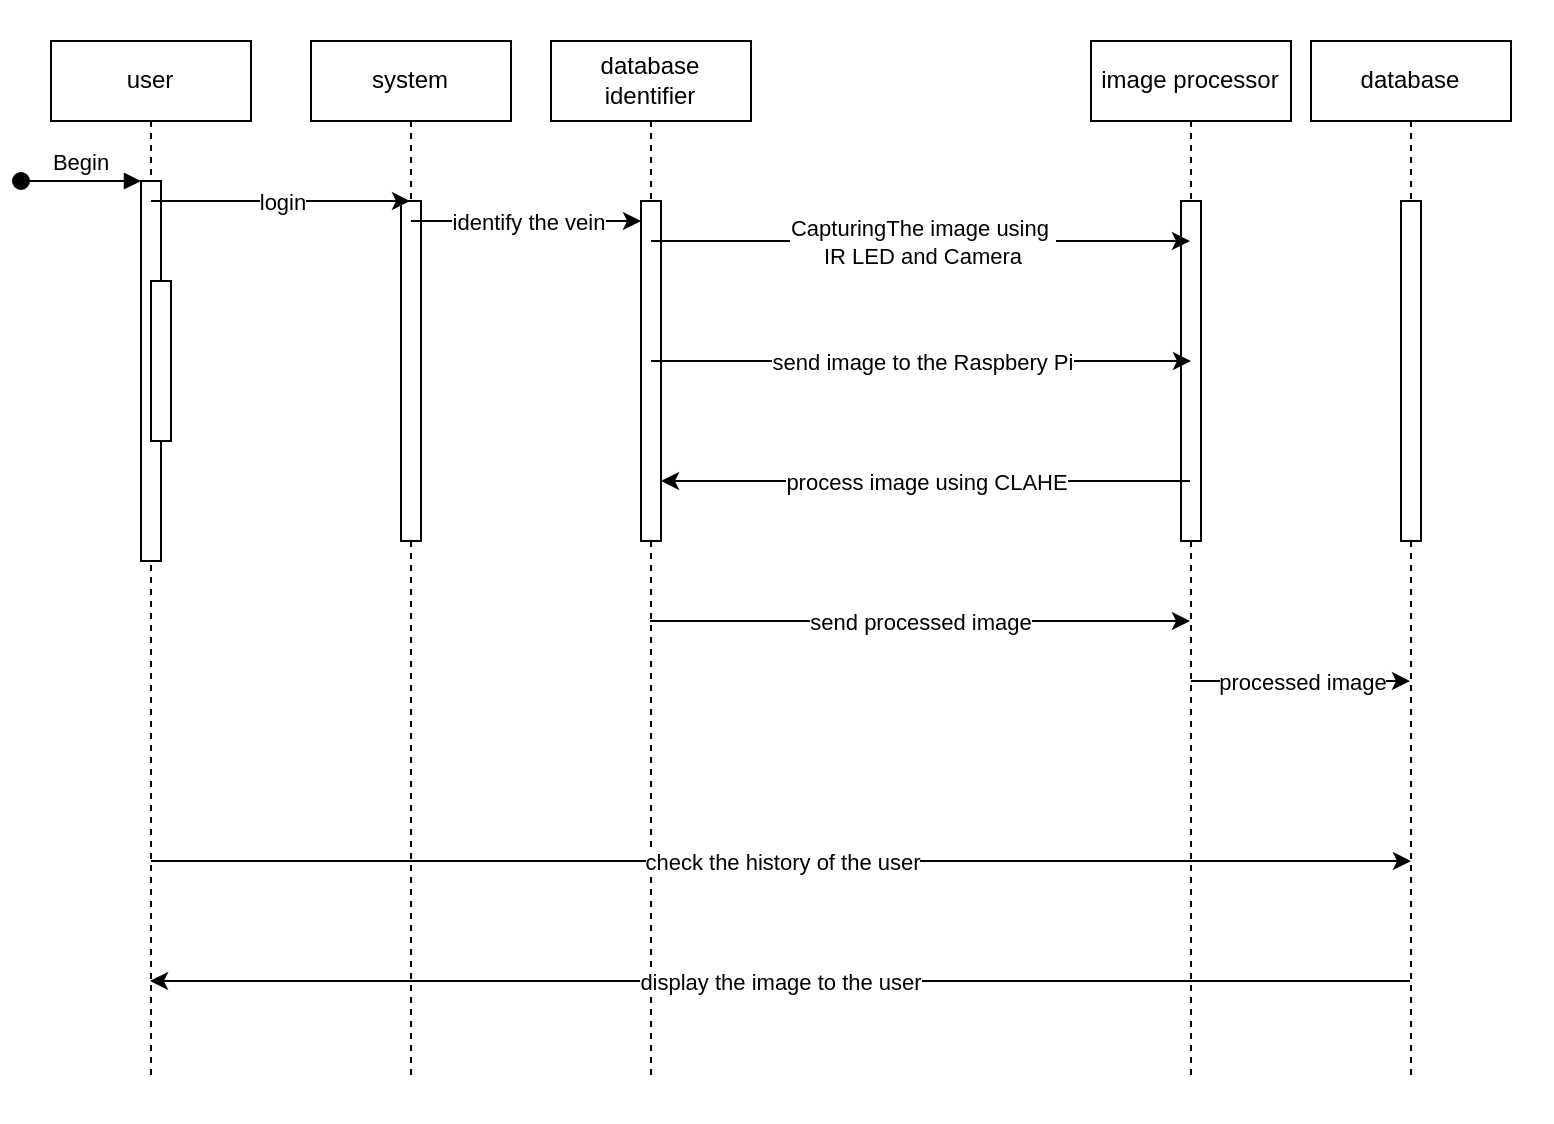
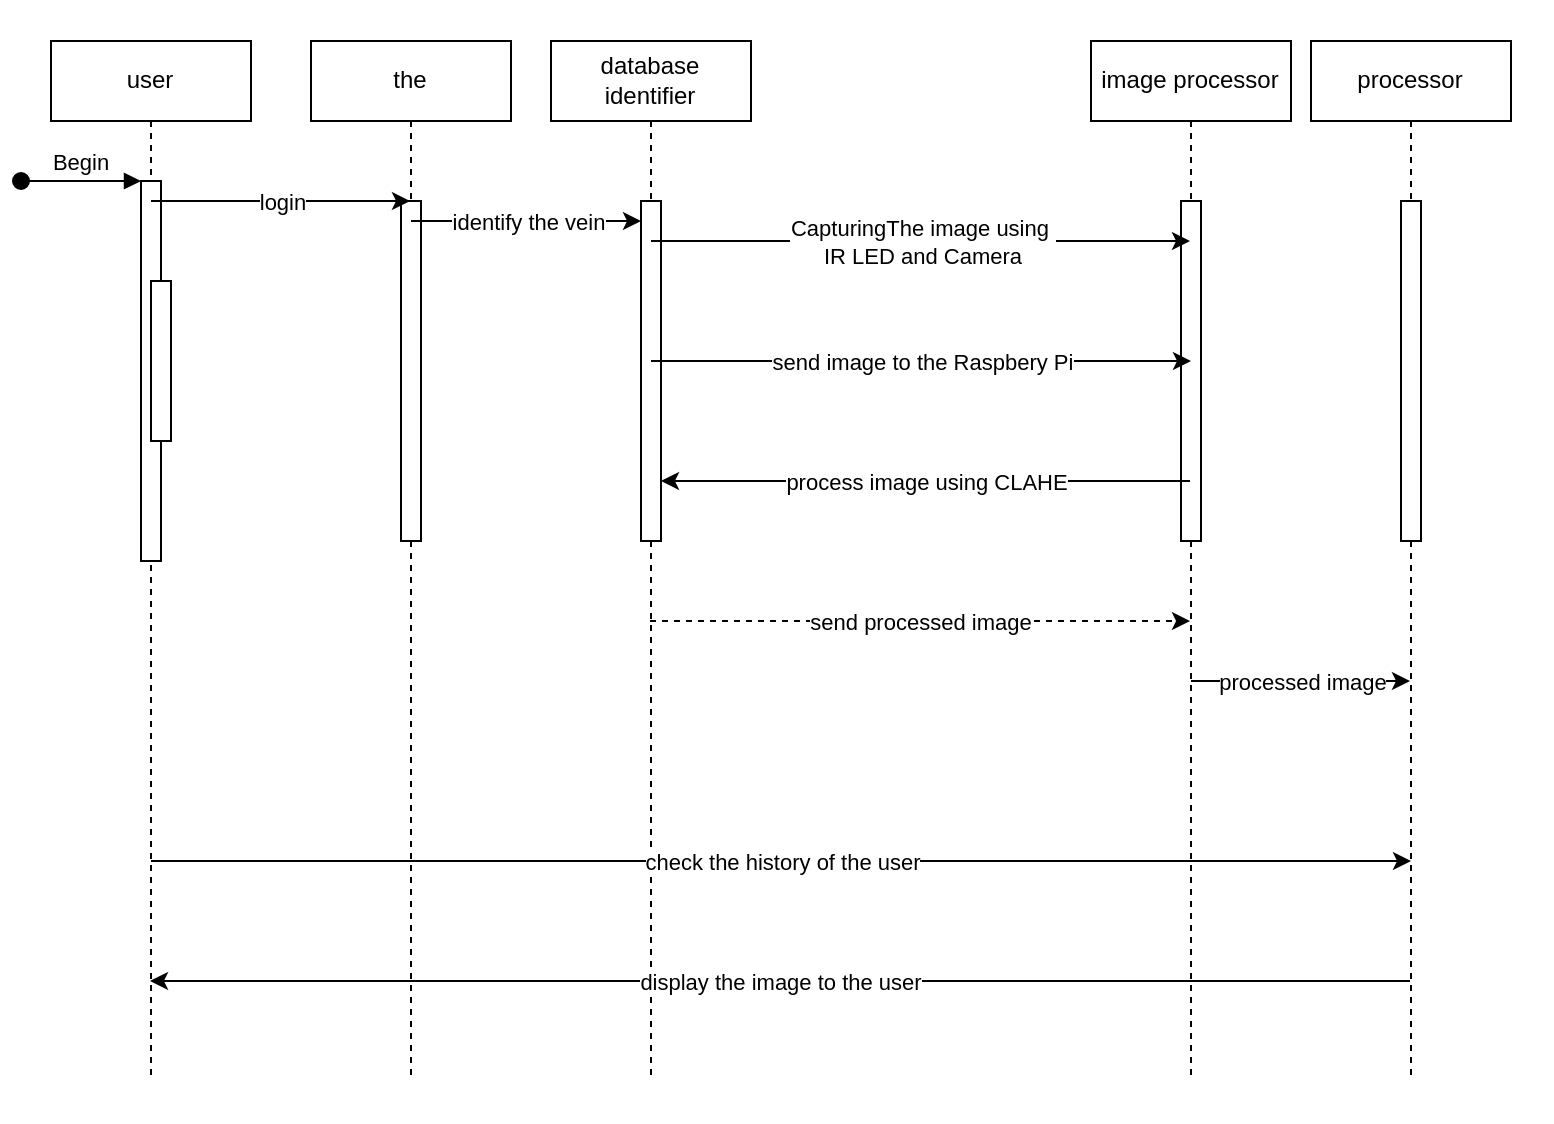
  <mxCell id="0" />
  <mxCell id="1" parent="0" />
  <mxCell id="2" value="user" style="shape=umlLifeline;perimeter=lifelinePerimeter;whiteSpace=wrap;html=1;container=0;dropTarget=0;collapsible=0;recursiveResize=0;outlineConnect=0;portConstraint=eastwest;newEdgeStyle={&quot;edgeStyle&quot;:&quot;elbowEdgeStyle&quot;,&quot;elbow&quot;:&quot;vertical&quot;,&quot;curved&quot;:0,&quot;rounded&quot;:0};" parent="1" vertex="1"><mxGeometry x="20" y="20" width="100" height="520" as="geometry" /></mxCell>
  <mxCell id="3" value="" style="html=1;points=[];perimeter=orthogonalPerimeter;outlineConnect=0;targetShapes=umlLifeline;portConstraint=eastwest;newEdgeStyle={&quot;edgeStyle&quot;:&quot;elbowEdgeStyle&quot;,&quot;elbow&quot;:&quot;vertical&quot;,&quot;curved&quot;:0,&quot;rounded&quot;:0};" parent="2" vertex="1"><mxGeometry x="45" y="70" width="10" height="190" as="geometry" /></mxCell>
  <mxCell id="4" value="Begin" style="html=1;verticalAlign=bottom;startArrow=oval;endArrow=block;startSize=8;edgeStyle=elbowEdgeStyle;elbow=vertical;curved=0;rounded=0;" parent="2" target="3" edge="1"><mxGeometry relative="1" as="geometry"><mxPoint x="-15" y="70" as="sourcePoint" /></mxGeometry></mxCell>
  <mxCell id="5" value="" style="html=1;points=[];perimeter=orthogonalPerimeter;outlineConnect=0;targetShapes=umlLifeline;portConstraint=eastwest;newEdgeStyle={&quot;edgeStyle&quot;:&quot;elbowEdgeStyle&quot;,&quot;elbow&quot;:&quot;vertical&quot;,&quot;curved&quot;:0,&quot;rounded&quot;:0};" parent="2" vertex="1"><mxGeometry x="50" y="120" width="10" height="80" as="geometry" /></mxCell>
  <mxCell id="6" value="database identifier" style="shape=umlLifeline;perimeter=lifelinePerimeter;whiteSpace=wrap;html=1;container=0;dropTarget=0;collapsible=0;recursiveResize=0;outlineConnect=0;portConstraint=eastwest;newEdgeStyle={&quot;edgeStyle&quot;:&quot;elbowEdgeStyle&quot;,&quot;elbow&quot;:&quot;vertical&quot;,&quot;curved&quot;:0,&quot;rounded&quot;:0};" parent="1" vertex="1"><mxGeometry x="270" y="20" width="100" height="520" as="geometry" /></mxCell>
  <mxCell id="7" value="" style="html=1;points=[];perimeter=orthogonalPerimeter;outlineConnect=0;targetShapes=umlLifeline;portConstraint=eastwest;newEdgeStyle={&quot;edgeStyle&quot;:&quot;elbowEdgeStyle&quot;,&quot;elbow&quot;:&quot;vertical&quot;,&quot;curved&quot;:0,&quot;rounded&quot;:0};" parent="6" vertex="1"><mxGeometry x="45" y="80" width="10" height="170" as="geometry" /></mxCell>
  <mxCell id="8" value="image processor" style="shape=umlLifeline;perimeter=lifelinePerimeter;whiteSpace=wrap;html=1;container=0;dropTarget=0;collapsible=0;recursiveResize=0;outlineConnect=0;portConstraint=eastwest;newEdgeStyle={&quot;edgeStyle&quot;:&quot;elbowEdgeStyle&quot;,&quot;elbow&quot;:&quot;vertical&quot;,&quot;curved&quot;:0,&quot;rounded&quot;:0};" parent="1" vertex="1"><mxGeometry x="540" y="20" width="100" height="520" as="geometry" /></mxCell>
  <mxCell id="9" value="" style="html=1;points=[];perimeter=orthogonalPerimeter;outlineConnect=0;targetShapes=umlLifeline;portConstraint=eastwest;newEdgeStyle={&quot;edgeStyle&quot;:&quot;elbowEdgeStyle&quot;,&quot;elbow&quot;:&quot;vertical&quot;,&quot;curved&quot;:0,&quot;rounded&quot;:0};" parent="8" vertex="1"><mxGeometry x="45" y="80" width="10" height="170" as="geometry" /></mxCell>
  <mxCell id="10" value="" style="endArrow=classic;html=1;rounded=0;" parent="1" target="8" edge="1"><mxGeometry relative="1" as="geometry"><mxPoint x="320" y="120" as="sourcePoint" /><mxPoint x="340" y="120" as="targetPoint" /></mxGeometry></mxCell>
  <mxCell id="11" value="CapturingThe image using&amp;nbsp;&lt;br&gt;IR LED and Camera" style="edgeLabel;resizable=0;html=1;align=center;verticalAlign=middle;" parent="10" connectable="0" vertex="1"><mxGeometry relative="1" as="geometry" /></mxCell>
  <mxCell id="12" value="" style="endArrow=classic;html=1;rounded=0;" parent="1" edge="1"><mxGeometry relative="1" as="geometry"><mxPoint x="320" y="180" as="sourcePoint" /><mxPoint x="590" y="180" as="targetPoint" /></mxGeometry></mxCell>
  <mxCell id="13" value="send image to the Raspbery Pi" style="edgeLabel;resizable=0;html=1;align=center;verticalAlign=middle;" parent="12" connectable="0" vertex="1"><mxGeometry relative="1" as="geometry" /></mxCell>
  <mxCell id="14" value="" style="endArrow=classic;html=1;rounded=0;" parent="1" source="8" target="7" edge="1"><mxGeometry relative="1" as="geometry"><mxPoint x="350" y="310" as="sourcePoint" /><mxPoint x="450" y="310" as="targetPoint" /><Array as="points"><mxPoint x="460" y="240" /></Array></mxGeometry></mxCell>
  <mxCell id="15" value="process image using CLAHE" style="edgeLabel;resizable=0;html=1;align=center;verticalAlign=middle;" parent="14" connectable="0" vertex="1"><mxGeometry relative="1" as="geometry" /></mxCell>
- <mxCell id="16" value="" style="endArrow=classic;html=1;rounded=0;" parent="1" source="6" target="8" edge="1"><mxGeometry relative="1" as="geometry"><mxPoint x="350" y="310" as="sourcePoint" /><mxPoint x="450" y="310" as="targetPoint" /><Array as="points"><mxPoint x="440" y="310" /></Array></mxGeometry></mxCell>
+ <mxCell id="16" value="" style="endArrow=classic;html=1;rounded=0;dashed=1;" parent="1" source="6" target="8" edge="1"><mxGeometry relative="1" as="geometry"><mxPoint x="350" y="310" as="sourcePoint" /><mxPoint x="450" y="310" as="targetPoint" /><Array as="points"><mxPoint x="440" y="310" /></Array></mxGeometry></mxCell>
  <mxCell id="17" value="send processed image" style="edgeLabel;resizable=0;html=1;align=center;verticalAlign=middle;" parent="16" connectable="0" vertex="1"><mxGeometry relative="1" as="geometry" /></mxCell>
- <mxCell id="18" value="system" style="shape=umlLifeline;perimeter=lifelinePerimeter;whiteSpace=wrap;html=1;container=0;dropTarget=0;collapsible=0;recursiveResize=0;outlineConnect=0;portConstraint=eastwest;newEdgeStyle={&quot;edgeStyle&quot;:&quot;elbowEdgeStyle&quot;,&quot;elbow&quot;:&quot;vertical&quot;,&quot;curved&quot;:0,&quot;rounded&quot;:0};" parent="1" vertex="1"><mxGeometry x="150" y="20" width="100" height="520" as="geometry" /></mxCell>
+ <mxCell id="18" value="the" style="shape=umlLifeline;perimeter=lifelinePerimeter;whiteSpace=wrap;html=1;container=0;dropTarget=0;collapsible=0;recursiveResize=0;outlineConnect=0;portConstraint=eastwest;newEdgeStyle={&quot;edgeStyle&quot;:&quot;elbowEdgeStyle&quot;,&quot;elbow&quot;:&quot;vertical&quot;,&quot;curved&quot;:0,&quot;rounded&quot;:0};" parent="1" vertex="1"><mxGeometry x="150" y="20" width="100" height="520" as="geometry" /></mxCell>
  <mxCell id="19" value="" style="html=1;points=[];perimeter=orthogonalPerimeter;outlineConnect=0;targetShapes=umlLifeline;portConstraint=eastwest;newEdgeStyle={&quot;edgeStyle&quot;:&quot;elbowEdgeStyle&quot;,&quot;elbow&quot;:&quot;vertical&quot;,&quot;curved&quot;:0,&quot;rounded&quot;:0};" parent="18" vertex="1"><mxGeometry x="45" y="80" width="10" height="170" as="geometry" /></mxCell>
  <mxCell id="20" value="" style="endArrow=classic;html=1;rounded=0;" parent="1" target="18" edge="1"><mxGeometry relative="1" as="geometry"><mxPoint x="70" y="100" as="sourcePoint" /><mxPoint x="170" y="100" as="targetPoint" /></mxGeometry></mxCell>
  <mxCell id="21" value="login" style="edgeLabel;resizable=0;html=1;align=center;verticalAlign=middle;" parent="20" connectable="0" vertex="1"><mxGeometry relative="1" as="geometry" /></mxCell>
  <mxCell id="22" value="" style="endArrow=classic;html=1;rounded=0;" parent="1" target="7" edge="1"><mxGeometry relative="1" as="geometry"><mxPoint x="200" y="110" as="sourcePoint" /><mxPoint x="300" y="110" as="targetPoint" /></mxGeometry></mxCell>
  <mxCell id="23" value="identify the vein" style="edgeLabel;resizable=0;html=1;align=center;verticalAlign=middle;" parent="22" connectable="0" vertex="1"><mxGeometry relative="1" as="geometry" /></mxCell>
- <mxCell id="24" value="database" style="shape=umlLifeline;perimeter=lifelinePerimeter;whiteSpace=wrap;html=1;container=0;dropTarget=0;collapsible=0;recursiveResize=0;outlineConnect=0;portConstraint=eastwest;newEdgeStyle={&quot;edgeStyle&quot;:&quot;elbowEdgeStyle&quot;,&quot;elbow&quot;:&quot;vertical&quot;,&quot;curved&quot;:0,&quot;rounded&quot;:0};" parent="1" vertex="1"><mxGeometry x="650" y="20" width="100" height="520" as="geometry" /></mxCell>
+ <mxCell id="24" value="processor" style="shape=umlLifeline;perimeter=lifelinePerimeter;whiteSpace=wrap;html=1;container=0;dropTarget=0;collapsible=0;recursiveResize=0;outlineConnect=0;portConstraint=eastwest;newEdgeStyle={&quot;edgeStyle&quot;:&quot;elbowEdgeStyle&quot;,&quot;elbow&quot;:&quot;vertical&quot;,&quot;curved&quot;:0,&quot;rounded&quot;:0};" parent="1" vertex="1"><mxGeometry x="650" y="20" width="100" height="520" as="geometry" /></mxCell>
  <mxCell id="25" value="" style="html=1;points=[];perimeter=orthogonalPerimeter;outlineConnect=0;targetShapes=umlLifeline;portConstraint=eastwest;newEdgeStyle={&quot;edgeStyle&quot;:&quot;elbowEdgeStyle&quot;,&quot;elbow&quot;:&quot;vertical&quot;,&quot;curved&quot;:0,&quot;rounded&quot;:0};" parent="24" vertex="1"><mxGeometry x="45" y="80" width="10" height="170" as="geometry" /></mxCell>
  <mxCell id="26" value="" style="endArrow=classic;html=1;rounded=0;" parent="1" target="24" edge="1"><mxGeometry relative="1" as="geometry"><mxPoint x="590" y="340" as="sourcePoint" /><mxPoint x="690" y="340" as="targetPoint" /></mxGeometry></mxCell>
  <mxCell id="27" value="processed image" style="edgeLabel;resizable=0;html=1;align=center;verticalAlign=middle;" parent="26" connectable="0" vertex="1"><mxGeometry relative="1" as="geometry" /></mxCell>
  <mxCell id="28" value="" style="endArrow=classic;html=1;rounded=0;" parent="1" target="2" edge="1" source="24"><mxGeometry relative="1" as="geometry"><mxPoint x="70" y="400" as="sourcePoint" /><mxPoint x="170" y="400" as="targetPoint" /><Array as="points"><mxPoint x="520" y="490" /></Array></mxGeometry></mxCell>
  <mxCell id="29" value="display the image to the user" style="edgeLabel;resizable=0;html=1;align=center;verticalAlign=middle;" parent="28" connectable="0" vertex="1"><mxGeometry relative="1" as="geometry" /></mxCell>
  <mxCell id="30" value="" style="endArrow=classic;html=1;rounded=0;" edge="1" parent="1"><mxGeometry relative="1" as="geometry"><mxPoint x="70" y="430" as="sourcePoint" /><mxPoint x="700" y="430" as="targetPoint" /></mxGeometry></mxCell>
  <mxCell id="31" value="check the history of the user" style="edgeLabel;resizable=0;html=1;align=center;verticalAlign=middle;" connectable="0" vertex="1" parent="30"><mxGeometry relative="1" as="geometry" /></mxCell>
